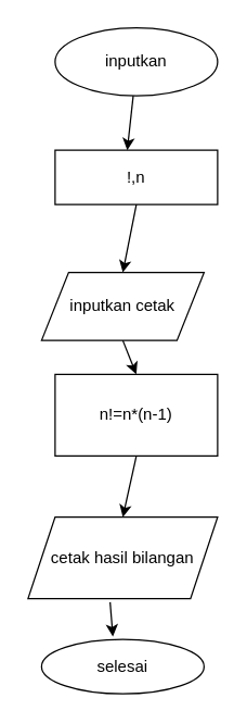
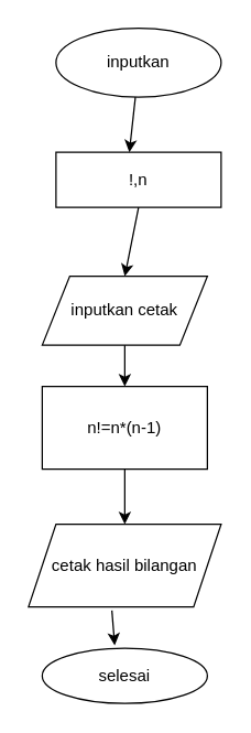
  <mxCell id="0" />
  <mxCell id="1" parent="0" />
  <mxCell id="2" value="inputkan" style="ellipse;whiteSpace=wrap;html=1;" vertex="1" parent="1"><mxGeometry x="40" y="20" width="120" height="50" as="geometry" /></mxCell>
  <mxCell id="3" value="!,n" style="rounded=0;whiteSpace=wrap;html=1;" vertex="1" parent="1"><mxGeometry x="40" y="110" width="120" height="40" as="geometry" /></mxCell>
  <mxCell id="4" value="inputkan cetak" style="shape=parallelogram;perimeter=parallelogramPerimeter;whiteSpace=wrap;html=1;fixedSize=1;" vertex="1" parent="1"><mxGeometry x="30" y="200" width="120" height="50" as="geometry" /></mxCell>
- <mxCell id="5" value="n!=n*(n-1)" style="rounded=0;whiteSpace=wrap;html=1;" vertex="1" parent="1"><mxGeometry x="40" y="275" width="120" height="60" as="geometry" /></mxCell>
+ <mxCell id="5" value="n!=n*(n-1)" style="rounded=0;whiteSpace=wrap;html=1;" vertex="1" parent="1"><mxGeometry x="30" y="280" width="120" height="60" as="geometry" /></mxCell>
  <mxCell id="6" value="cetak hasil bilangan" style="shape=parallelogram;perimeter=parallelogramPerimeter;whiteSpace=wrap;html=1;fixedSize=1;" vertex="1" parent="1"><mxGeometry x="20" y="380" width="140" height="60" as="geometry" /></mxCell>
  <mxCell id="7" value="selesai" style="ellipse;whiteSpace=wrap;html=1;" vertex="1" parent="1"><mxGeometry x="30" y="470" width="120" height="40" as="geometry" /></mxCell>
  <mxCell id="8" value="" style="endArrow=classic;html=1;rounded=0;entryX=0.444;entryY=0;entryDx=0;entryDy=0;entryPerimeter=0;" edge="1" parent="1" source="2" target="3"><mxGeometry width="50" height="50" relative="1" as="geometry"><mxPoint x="170" y="290" as="sourcePoint" /><mxPoint x="220" y="240" as="targetPoint" /></mxGeometry></mxCell>
  <mxCell id="9" value="" style="endArrow=classic;html=1;rounded=0;exitX=0.5;exitY=1;exitDx=0;exitDy=0;entryX=0.5;entryY=0;entryDx=0;entryDy=0;" edge="1" parent="1" source="3" target="4"><mxGeometry width="50" height="50" relative="1" as="geometry"><mxPoint x="170" y="290" as="sourcePoint" /><mxPoint x="220" y="240" as="targetPoint" /></mxGeometry></mxCell>
  <mxCell id="10" value="" style="endArrow=classic;html=1;rounded=0;exitX=0.5;exitY=1;exitDx=0;exitDy=0;entryX=0.5;entryY=0;entryDx=0;entryDy=0;" edge="1" parent="1" source="4" target="5"><mxGeometry width="50" height="50" relative="1" as="geometry"><mxPoint x="170" y="410" as="sourcePoint" /><mxPoint x="220" y="360" as="targetPoint" /></mxGeometry></mxCell>
  <mxCell id="11" value="" style="endArrow=classic;html=1;rounded=0;exitX=0.5;exitY=1;exitDx=0;exitDy=0;entryX=0.5;entryY=0;entryDx=0;entryDy=0;" edge="1" parent="1" source="5" target="6"><mxGeometry width="50" height="50" relative="1" as="geometry"><mxPoint x="170" y="410" as="sourcePoint" /><mxPoint x="220" y="360" as="targetPoint" /></mxGeometry></mxCell>
  <mxCell id="12" value="" style="endArrow=classic;html=1;rounded=0;exitX=0.433;exitY=1.044;exitDx=0;exitDy=0;exitPerimeter=0;entryX=0.439;entryY=-0.053;entryDx=0;entryDy=0;entryPerimeter=0;" edge="1" parent="1" source="6" target="7"><mxGeometry width="50" height="50" relative="1" as="geometry"><mxPoint x="170" y="400" as="sourcePoint" /><mxPoint x="220" y="350" as="targetPoint" /></mxGeometry></mxCell>
